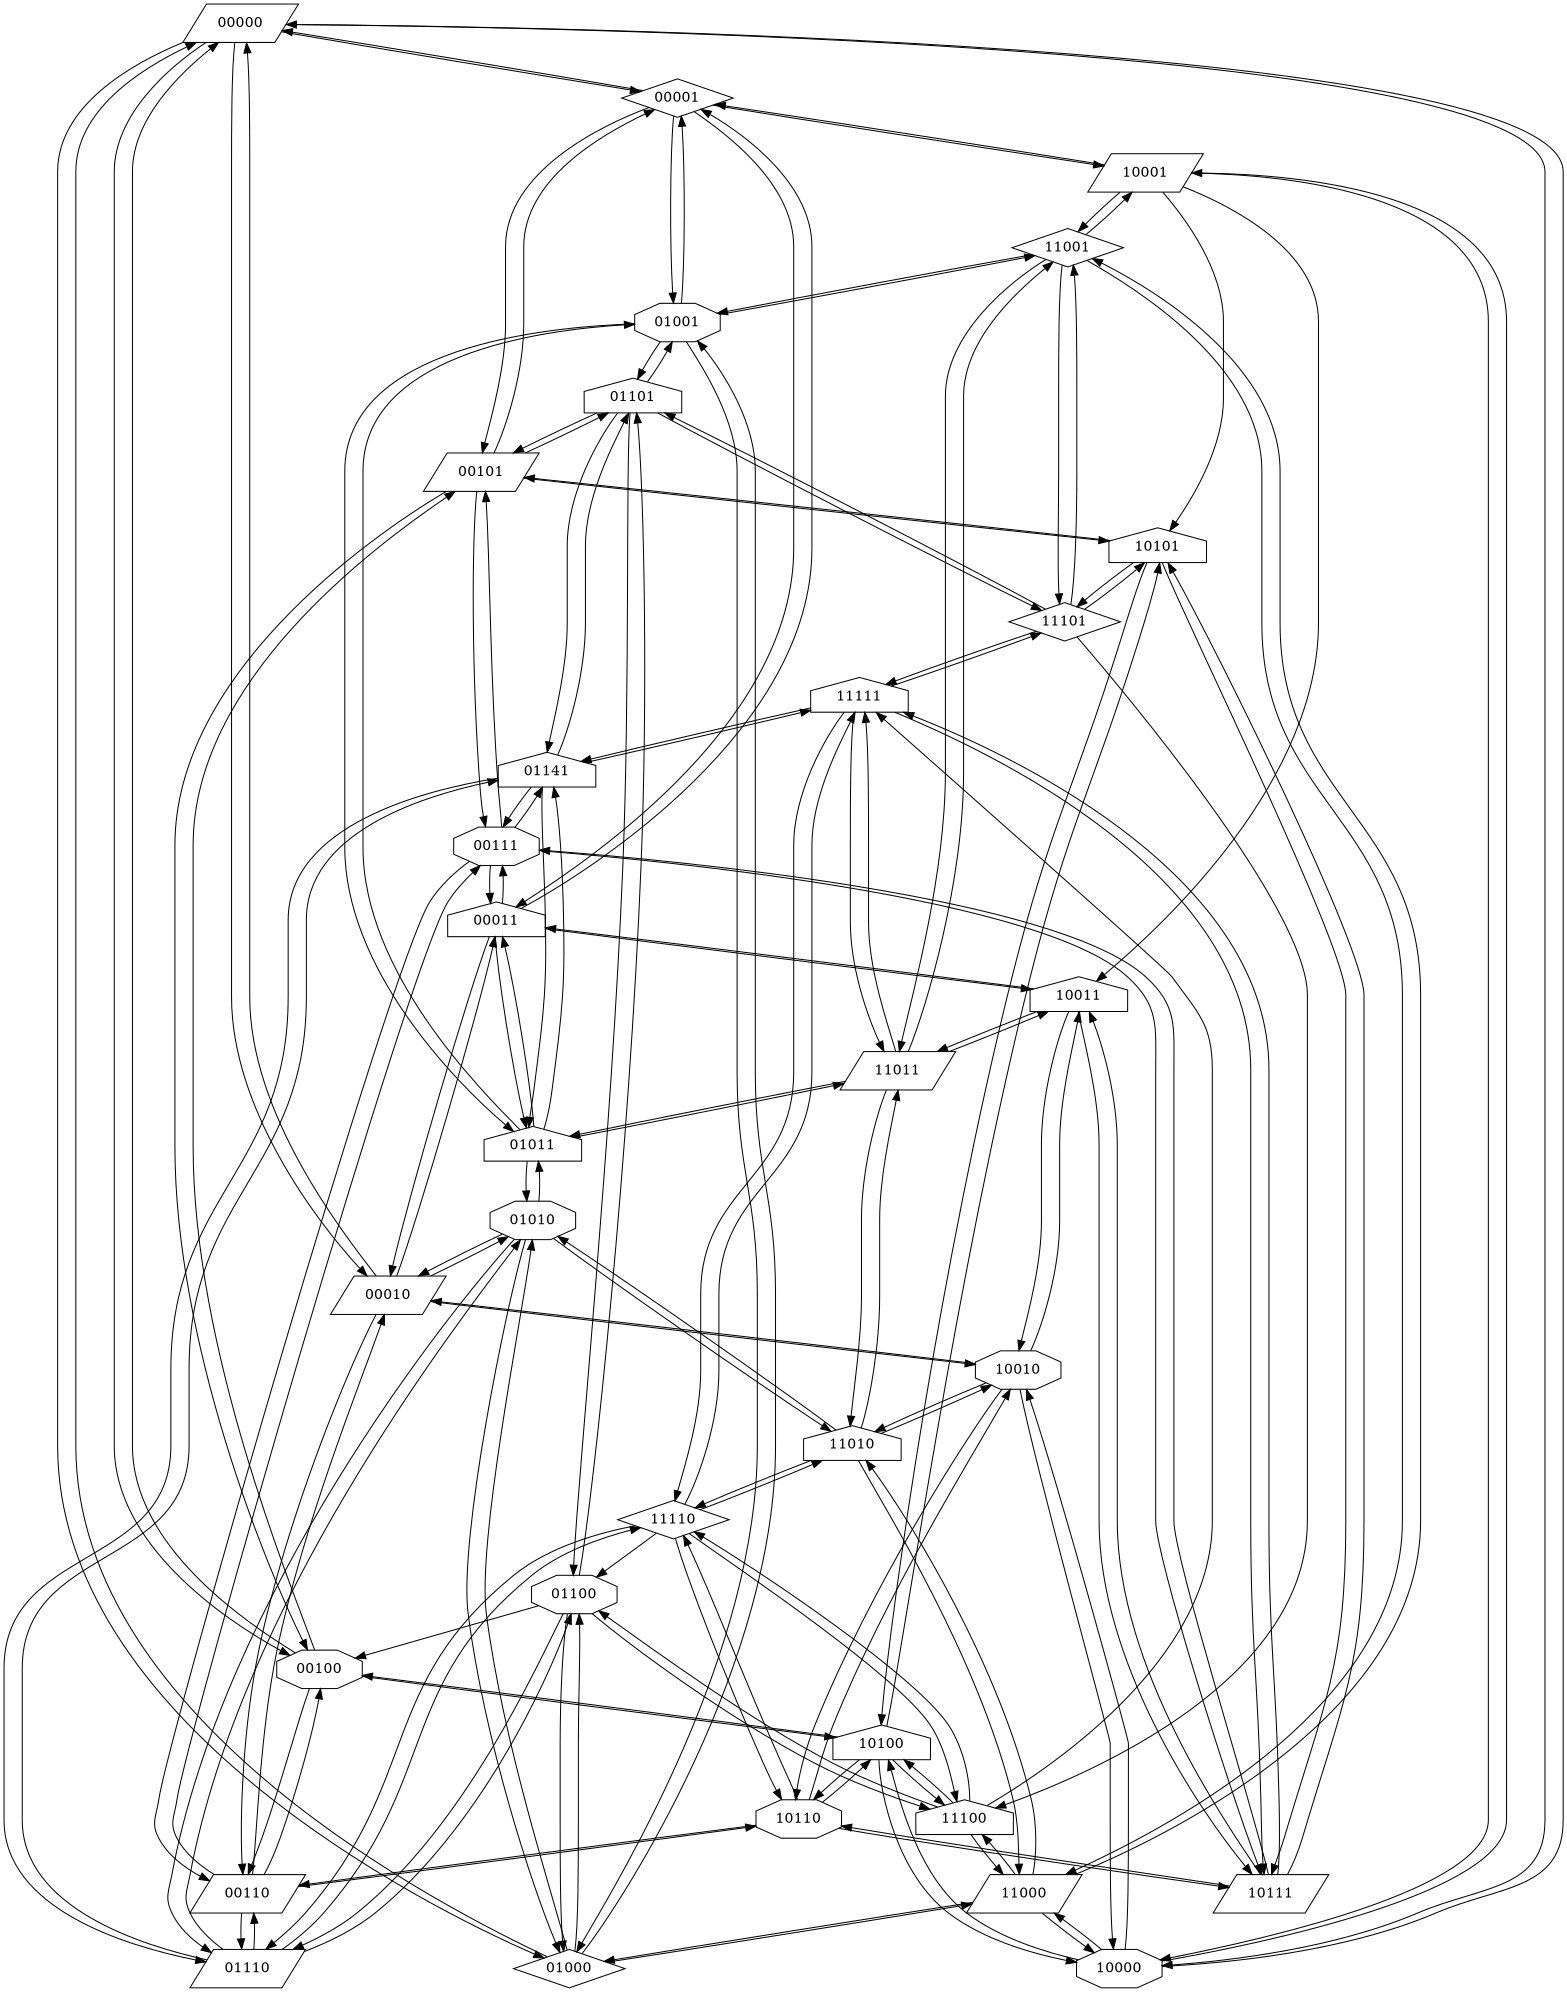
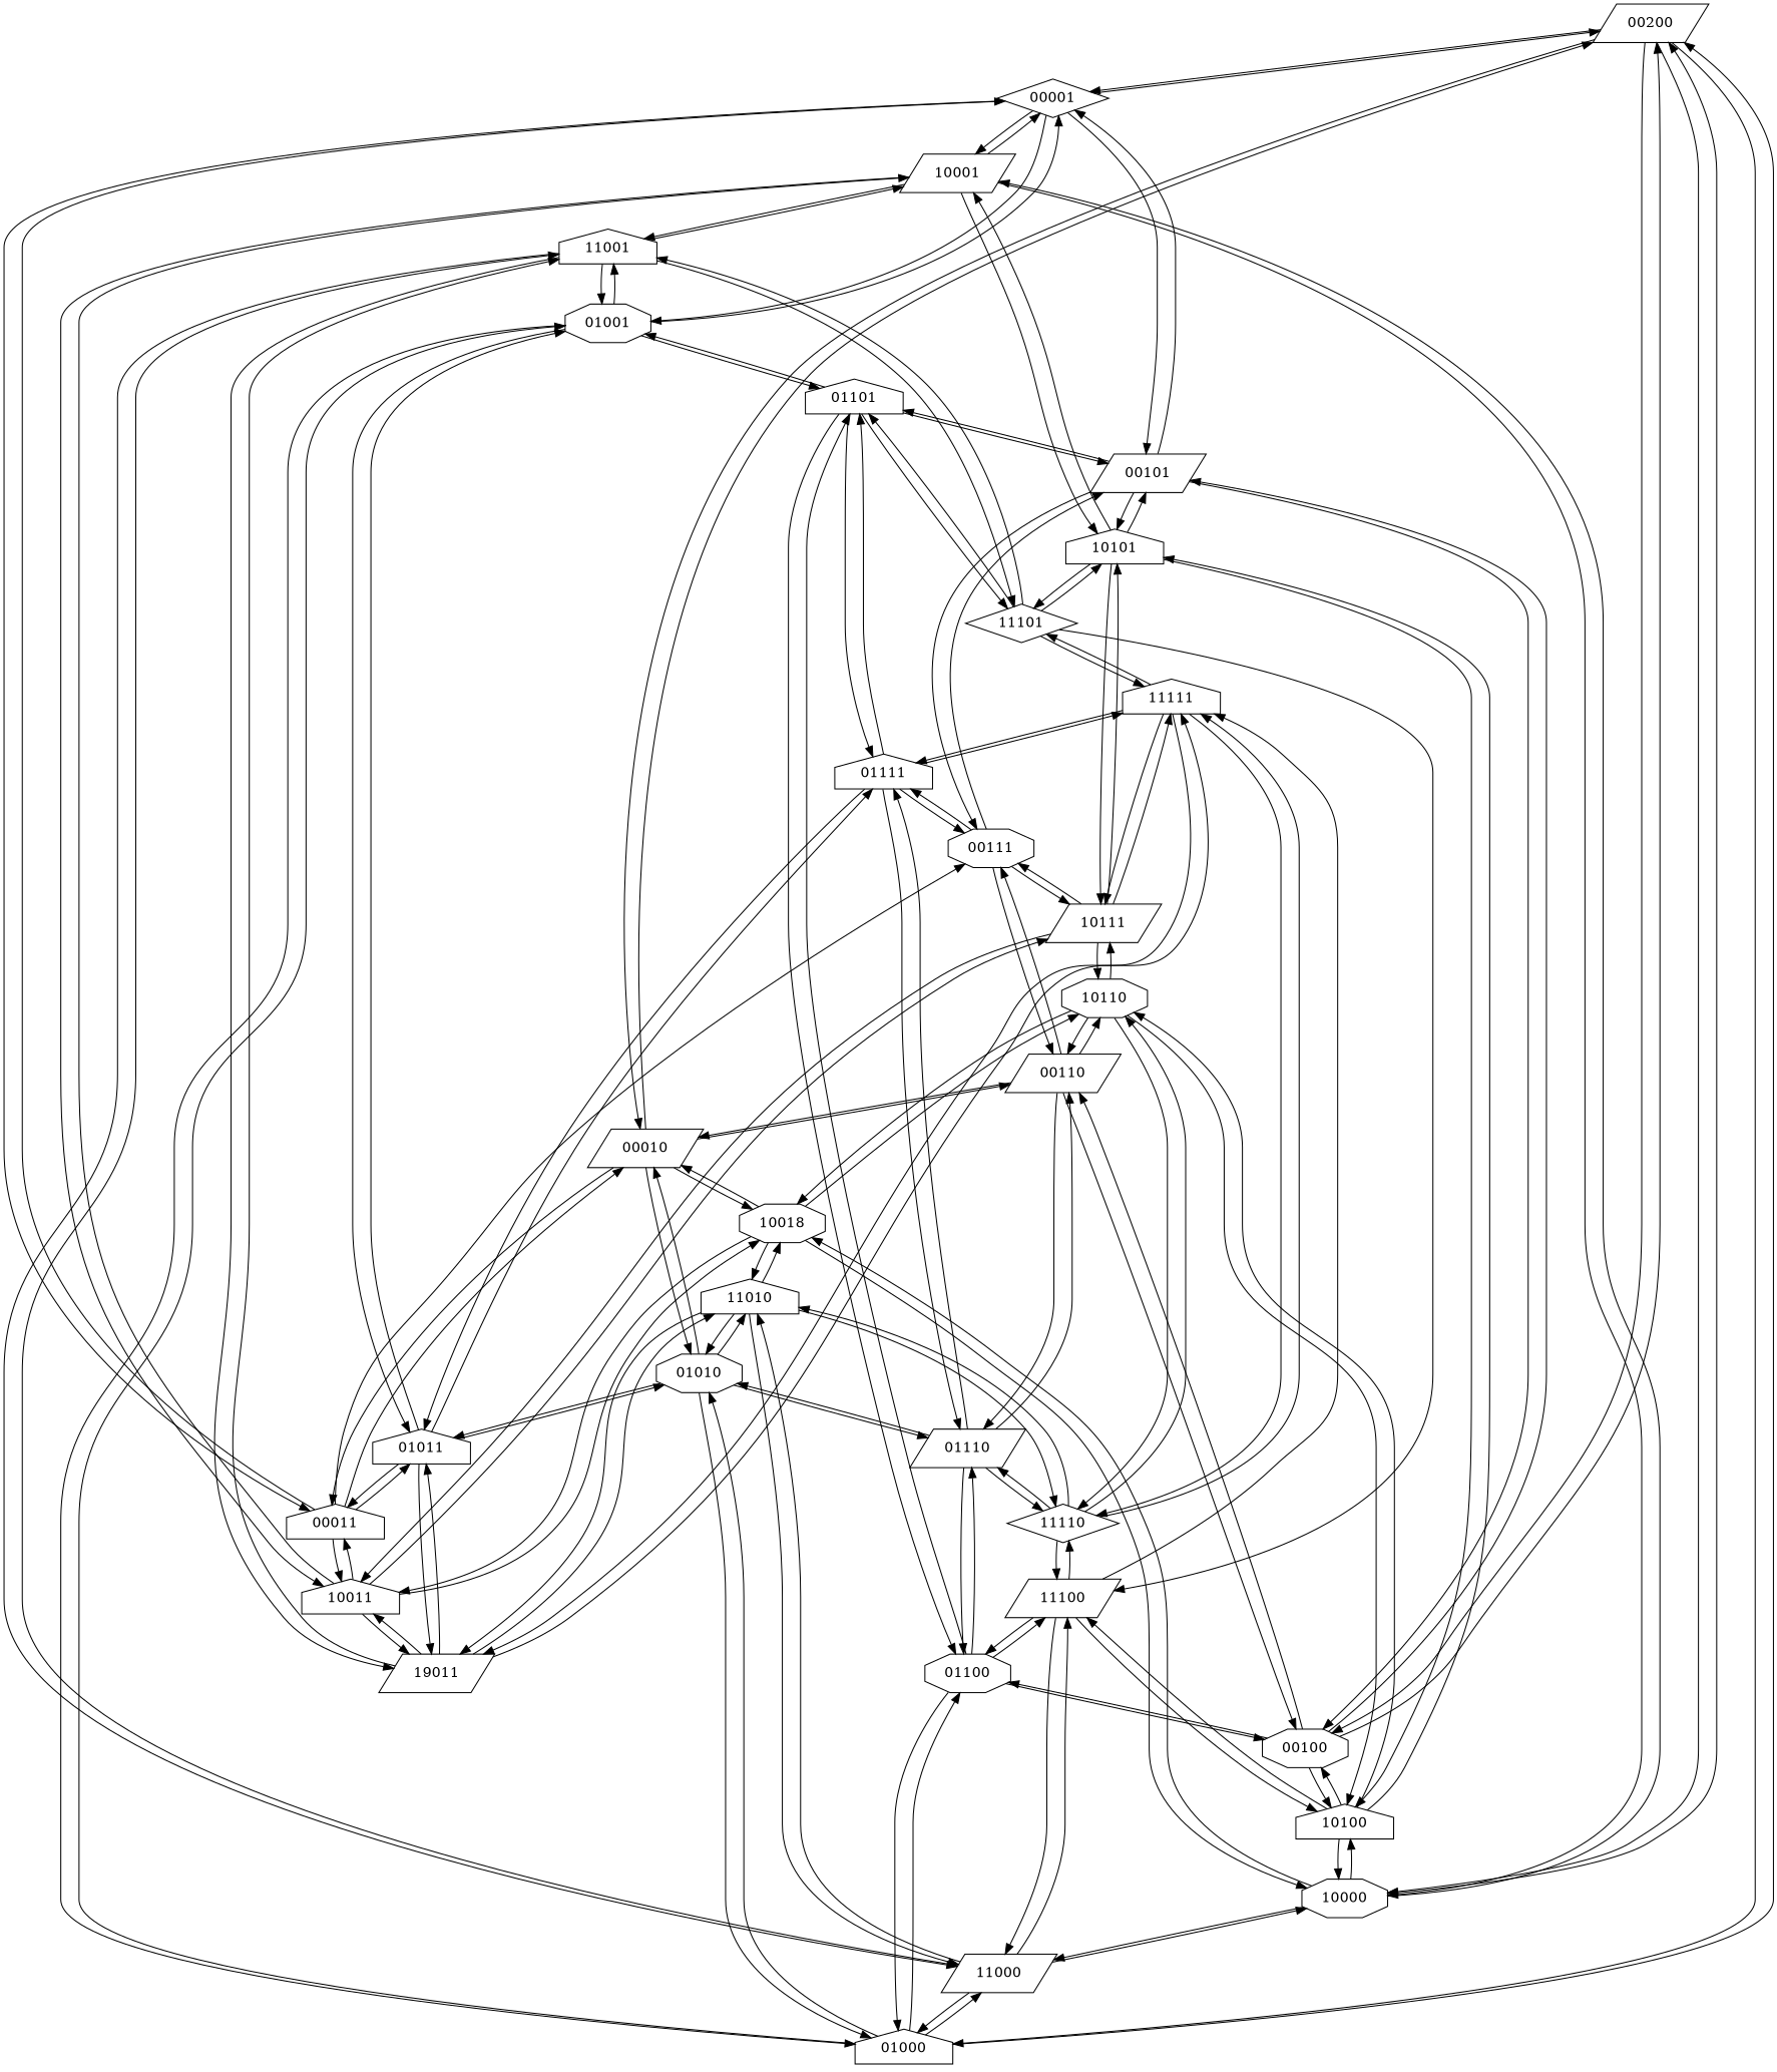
  digraph {
    node [shape=parallelogram]
    edge [index=1]
-   00000 [height=0.52778 width=0.97222]
+   00000 [height=0.52778 width=0.97222 label=00200]
    00001 [height=0.52778 shape=diamond width=0.97222]
    00010 [height=0.52778 width=0.97222]
    00100 [height=0.52778 shape=octagon width=0.97222]
-   01000 [height=0.52778 shape=diamond width=0.97222]
+   01000 [height=0.52778 shape=house width=0.97222]
    10000 [height=0.52778 shape=octagon width=0.97222]
    00011 [height=0.52778 shape=house width=0.97222]
    00101 [height=0.52778 width=0.97222]
    01001 [height=0.52778 shape=octagon width=0.97222]
    10001 [height=0.52778 width=0.97222]
    00110 [height=0.52778 width=0.97222]
    01010 [height=0.52778 shape=octagon width=0.97222]
-   10010 [height=0.52778 shape=octagon width=0.97222]
+   10010 [height=0.52778 shape=octagon width=0.97222 label=10018]
    01100 [height=0.52778 shape=octagon width=0.97222]
    10100 [height=0.52778 shape=house width=0.97222]
    11000 [height=0.52778 width=0.97222]
    00111 [height=0.52778 shape=octagon width=0.97222]
    01011 [height=0.52778 shape=house width=0.97222]
    10011 [height=0.52778 shape=house width=0.97222]
    01101 [height=0.52778 shape=house width=0.97222]
    10101 [height=0.52778 shape=house width=0.97222]
-   11001 [height=0.52778 shape=diamond width=0.97222]
+   11001 [height=0.52778 shape=house width=0.97222]
    01110 [height=0.52778 width=0.97222]
    10110 [height=0.52778 shape=octagon width=0.97222]
    11010 [height=0.52778 shape=house width=0.97222]
-   01111 [height=0.52778 shape=house width=0.97222 label=01141]
+   01111 [height=0.52778 shape=house width=0.97222]
    10111 [height=0.52778 width=0.97222]
-   11011 [height=0.52778 width=0.97222]
-   11100 [height=0.52778 shape=house width=0.97222]
+   11011 [height=0.52778 width=0.97222 label=19011]
+   11100 [height=0.52778 width=0.97222]
    11101 [height=0.52778 shape=diamond width=0.97222]
    11110 [height=0.52778 shape=diamond width=0.97222]
    11111 [height=0.52778 shape=house width=0.97222]
    00000 -> 00001
    00000 -> 00010 [index=2]
    00000 -> 00100 [index=3]
    00000 -> 01000 [index=4]
    00000 -> 10000 [index=5]
    00001 -> 00000
    00001 -> 00011 [index=2]
    00001 -> 00101 [index=3]
    00001 -> 01001 [index=4]
    00001 -> 10001 [index=5]
    00010 -> 00000 [index=2]
    00010 -> 00011
    00010 -> 00110 [index=3]
    00010 -> 01010 [index=4]
    00010 -> 10010 [index=5]
    00100 -> 00000 [index=3]
    00100 -> 00101
    00100 -> 00110 [index=2]
-   11110 -> 01100 [index=4]
+   00100 -> 01100 [index=4]
    00100 -> 10100 [index=5]
    01000 -> 00000 [index=4]
    01000 -> 01001
    01000 -> 01010 [index=2]
    01000 -> 01100 [index=3]
    01000 -> 11000 [index=5]
    10000 -> 00000 [index=5]
    10000 -> 10001
    10000 -> 10010 [index=2]
    10000 -> 10100 [index=3]
    10000 -> 11000 [index=4]
    00011 -> 00001 [index=2]
    00011 -> 00010
    00011 -> 00111 [index=3]
    00011 -> 01011 [index=4]
    00011 -> 10011 [index=5]
    00101 -> 00001 [index=3]
    00101 -> 00100
    00101 -> 00111 [index=2]
    00101 -> 01101 [index=4]
    00101 -> 10101 [index=5]
    01001 -> 00001 [index=4]
    01001 -> 01000
    01001 -> 01011 [index=2]
    01001 -> 01101 [index=3]
    01001 -> 11001 [index=5]
    10001 -> 00001 [index=5]
    10001 -> 10000
    10001 -> 10011 [index=2]
    10001 -> 10101 [index=3]
    10001 -> 11001 [index=4]
    00110 -> 00010 [index=3]
    00110 -> 00100 [index=2]
    00110 -> 00111
    00110 -> 01110 [index=4]
    00110 -> 10110 [index=5]
    01010 -> 00010 [index=4]
    01010 -> 01000 [index=2]
    01010 -> 01011
    01010 -> 01110 [index=3]
    01010 -> 11010 [index=5]
    10010 -> 00010 [index=5]
    10010 -> 10000 [index=2]
    10010 -> 10011
    10010 -> 10110 [index=3]
    10010 -> 11010 [index=4]
    01100 -> 00100 [index=4]
    01100 -> 01000 [index=3]
    01100 -> 01101
    01100 -> 01110 [index=2]
    01100 -> 11100 [index=5]
    10100 -> 00100 [index=5]
    10100 -> 10000 [index=3]
    10100 -> 10101
    10100 -> 10110 [index=2]
    10100 -> 11100 [index=4]
    11000 -> 01000 [index=5]
    11000 -> 10000 [index=4]
    11000 -> 11001
    11000 -> 11010 [index=2]
    11000 -> 11100 [index=3]
-   00111 -> 00011 [index=3]
    00111 -> 00101 [index=2]
    00111 -> 00110
    00111 -> 01111 [index=4]
    00111 -> 10111 [index=5]
    01011 -> 00011 [index=4]
    01011 -> 01001 [index=2]
    01011 -> 01010
    01011 -> 01111 [index=3]
    01011 -> 11011 [index=5]
    10011 -> 00011 [index=5]
+   10011 -> 10001 [index=2]
    10011 -> 10010
    10011 -> 10111 [index=3]
    10011 -> 11011 [index=4]
    01101 -> 00101 [index=4]
    01101 -> 01001 [index=3]
    01101 -> 01100
    01101 -> 01111 [index=2]
    01101 -> 11101 [index=5]
    10101 -> 00101 [index=5]
+   10101 -> 10001 [index=3]
    10101 -> 10100
    10101 -> 10111 [index=2]
    10101 -> 11101 [index=4]
    11001 -> 01001 [index=5]
    11001 -> 10001 [index=4]
    11001 -> 11000
    11001 -> 11011 [index=2]
    11001 -> 11101 [index=3]
    01110 -> 00110 [index=4]
    01110 -> 01010 [index=3]
    01110 -> 01100 [index=2]
    01110 -> 01111
    01110 -> 11110 [index=5]
    10110 -> 00110 [index=5]
    10110 -> 10010 [index=3]
    10110 -> 10100 [index=2]
    10110 -> 10111
    10110 -> 11110 [index=4]
    11010 -> 01010 [index=5]
    11010 -> 10010 [index=4]
    11010 -> 11000 [index=2]
    11010 -> 11011
    11010 -> 11110 [index=3]
    01111 -> 00111 [index=4]
    01111 -> 01011 [index=3]
    01111 -> 01101 [index=2]
    01111 -> 01110
    01111 -> 11111 [index=5]
    10111 -> 00111 [index=5]
    10111 -> 10011 [index=3]
    10111 -> 10101 [index=2]
    10111 -> 10110
    10111 -> 11111 [index=4]
    11011 -> 01011 [index=5]
    11011 -> 10011 [index=4]
    11011 -> 11001 [index=2]
    11011 -> 11010
    11011 -> 11111 [index=3]
    11100 -> 01100 [index=5]
    11100 -> 10100 [index=4]
    11100 -> 11000 [index=3]
    11100 -> 11110 [index=2]
    11100 -> 11111
    11101 -> 01101 [index=5]
    11101 -> 10101 [index=4]
    11101 -> 11001 [index=3]
    11101 -> 11100
    11101 -> 11111 [index=2]
    11110 -> 01110 [index=5]
    11110 -> 10110 [index=4]
    11110 -> 11010 [index=3]
    11110 -> 11100 [index=2]
    11110 -> 11111
    11111 -> 01111 [index=5]
    11111 -> 10111 [index=4]
    11111 -> 11011 [index=3]
    11111 -> 11101 [index=2]
    11111 -> 11110
  }
